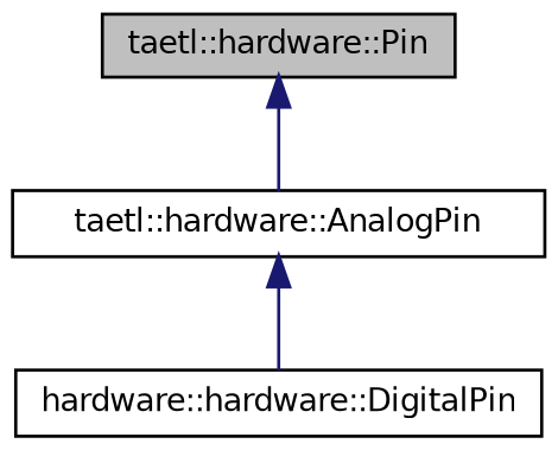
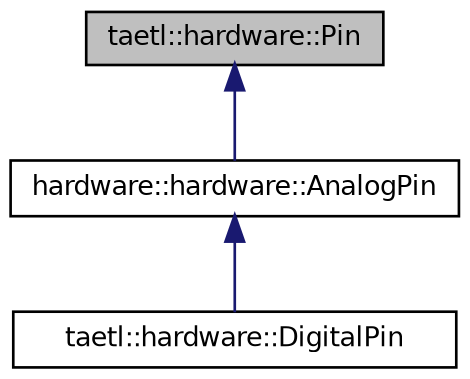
  digraph {
    node [color=black fillcolor=white fontname=Helvetica fontsize=10 shape=record style=filled]
    edge [color=midnightblue dir=back fontname=Helvetica fontsize=10 labelfontname=Helvetica labelfontsize=10 style=solid]
    n1 [fillcolor=grey75 fontcolor=black height=0.2 label="taetl::hardware::Pin" width=0.4]
-   n2 [height=0.2 label="taetl::hardware::AnalogPin" width=0.4]
-   n3 [height=0.2 label="hardware::hardware::DigitalPin" width=0.4]
+   n2 [height=0.2 label="hardware::hardware::AnalogPin" width=0.4]
+   n3 [height=0.2 label="taetl::hardware::DigitalPin" width=0.4]
    n1 -> n2
    n2 -> n3
  }
